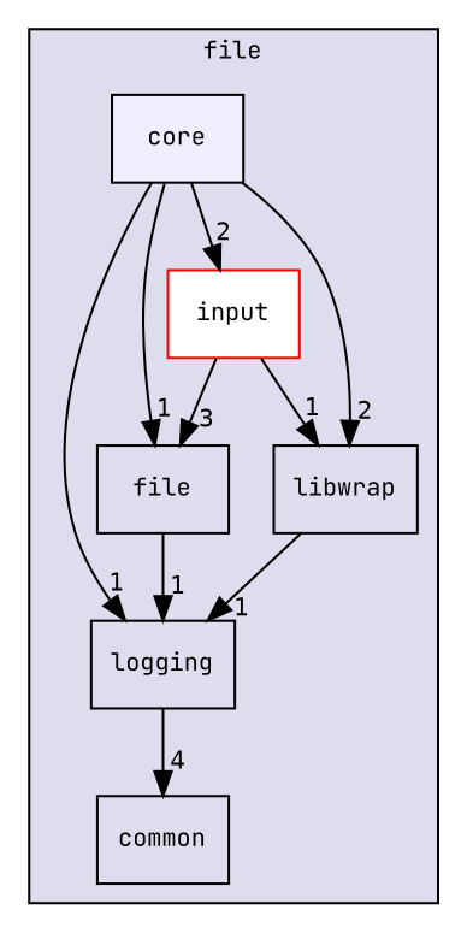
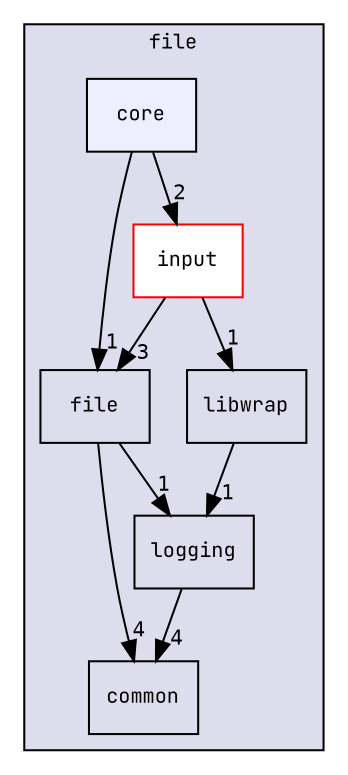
  digraph {
    compound=true
    fontname="JetBrains Mono"
    node [fontname="JetBrains Mono" fontsize=10 shape=box]
    edge [fontname="JetBrains Mono" headlabel=1 labeldistance=1.5 labelfontname=Helvetica labelfontsize=10]
    n1 [label=common]
    n2 [label=file]
    n3 [label=logging]
    n4 [label=libwrap]
    n5 [color=red fillcolor=white label=input style=filled]
    n6 [fillcolor="#eeeeff" label=core pencolor=black style=filled]
    subgraph cluster_1 {
      bgcolor="#ddddee"
      fontsize=10
      label=file
      pencolor=black
      n1
      n2
      n3
      n4
      n5
      n6
    }
+   n2 -> n1 [headlabel=4]
    n2 -> n3
    n3 -> n1 [headlabel=4]
    n4 -> n3
    n5 -> n2 [headlabel=3]
    n5 -> n4
    n6 -> n2
-   n6 -> n3
-   n6 -> n4 [headlabel=2]
    n6 -> n5 [headlabel=2]
  }
